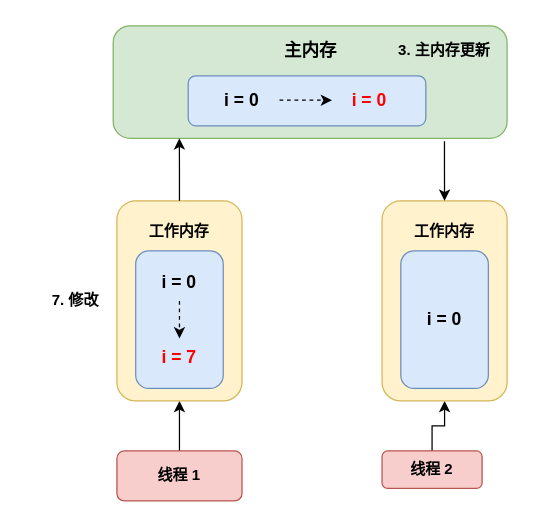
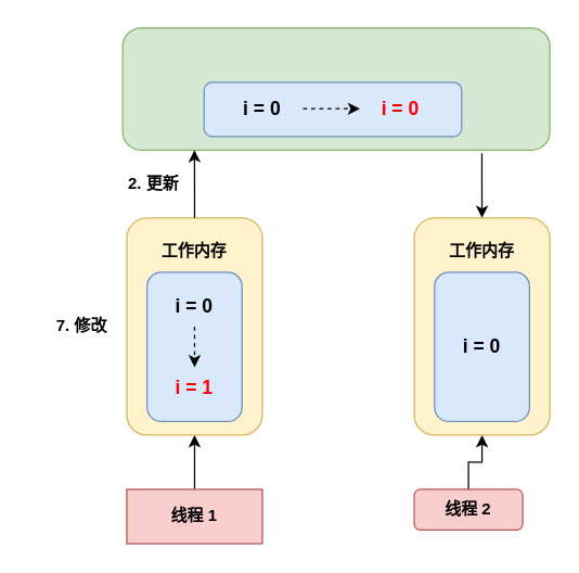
  <mxCell id="0" />
  <mxCell id="1" parent="0" />
  <mxCell id="2" style="edgeStyle=orthogonalEdgeStyle;rounded=0;orthogonalLoop=1;jettySize=auto;html=1;exitX=0.5;exitY=0;exitDx=0;exitDy=0;entryX=0.5;entryY=1;entryDx=0;entryDy=0;" parent="1" source="3" target="4" edge="1"><mxGeometry relative="1" as="geometry" /></mxCell>
- <mxCell id="3" value="线程 1" style="rounded=1;whiteSpace=wrap;html=1;fontStyle=1;fillColor=#f8cecc;strokeColor=#b85450;container=0;" parent="1" vertex="1"><mxGeometry x="93" y="360" width="100" height="40" as="geometry" /></mxCell>
+ <mxCell id="3" value="线程 1" style="whiteSpace=wrap;html=1;fontStyle=1;fillColor=#f8cecc;strokeColor=#b85450;container=0;rounded=0;" parent="1" vertex="1"><mxGeometry x="93" y="360" width="100" height="40" as="geometry" /></mxCell>
  <mxCell id="4" value="" style="rounded=1;whiteSpace=wrap;html=1;fillColor=#fff2cc;strokeColor=#d6b656;container=0;" parent="1" vertex="1"><mxGeometry x="93" y="160" width="100" height="160" as="geometry" /></mxCell>
  <mxCell id="5" value="工作内存" style="text;html=1;strokeColor=none;fillColor=none;align=center;verticalAlign=middle;whiteSpace=wrap;rounded=0;fontStyle=1;container=0;" parent="1" vertex="1"><mxGeometry x="113" y="170" width="60" height="30" as="geometry" /></mxCell>
  <mxCell id="6" value="" style="rounded=1;whiteSpace=wrap;html=1;fillColor=#dae8fc;strokeColor=#6c8ebf;fontStyle=1;fontSize=14;" parent="1" vertex="1"><mxGeometry x="108" y="200" width="70" height="110" as="geometry" /></mxCell>
  <mxCell id="7" style="edgeStyle=orthogonalEdgeStyle;rounded=0;orthogonalLoop=1;jettySize=auto;html=1;exitX=0.5;exitY=1;exitDx=0;exitDy=0;entryX=0.5;entryY=0;entryDx=0;entryDy=0;dashed=1;" parent="1" source="8" target="9" edge="1"><mxGeometry relative="1" as="geometry" /></mxCell>
  <mxCell id="8" value="i = 0" style="text;html=1;strokeColor=none;fillColor=none;align=center;verticalAlign=middle;whiteSpace=wrap;rounded=0;fontStyle=1;fontSize=14;" parent="1" vertex="1"><mxGeometry x="113" y="210" width="60" height="30" as="geometry" /></mxCell>
- <mxCell id="9" value="i = 7" style="text;html=1;strokeColor=none;fillColor=none;align=center;verticalAlign=middle;whiteSpace=wrap;rounded=0;fontStyle=1;fontSize=14;fontColor=#FF0000;" parent="1" vertex="1"><mxGeometry x="113" y="270" width="60" height="30" as="geometry" /></mxCell>
+ <mxCell id="9" value="i = 1" style="text;html=1;strokeColor=none;fillColor=none;align=center;verticalAlign=middle;whiteSpace=wrap;rounded=0;fontStyle=1;fontSize=14;fontColor=#FF0000;" parent="1" vertex="1"><mxGeometry x="113" y="270" width="60" height="30" as="geometry" /></mxCell>
  <mxCell id="10" value="" style="rounded=1;whiteSpace=wrap;html=1;fillColor=#d5e8d4;strokeColor=#82b366;" parent="1" vertex="1"><mxGeometry x="90" y="20" width="315" height="90" as="geometry" /></mxCell>
  <mxCell id="11" style="edgeStyle=orthogonalEdgeStyle;rounded=0;orthogonalLoop=1;jettySize=auto;html=1;exitX=0.5;exitY=0;exitDx=0;exitDy=0;entryX=0.168;entryY=1;entryDx=0;entryDy=0;entryPerimeter=0;" parent="1" source="4" target="10" edge="1"><mxGeometry relative="1" as="geometry" /></mxCell>
  <mxCell id="12" style="edgeStyle=orthogonalEdgeStyle;rounded=0;orthogonalLoop=1;jettySize=auto;html=1;exitX=0.5;exitY=0;exitDx=0;exitDy=0;entryX=0.5;entryY=1;entryDx=0;entryDy=0;" parent="1" source="13" target="14" edge="1"><mxGeometry relative="1" as="geometry" /></mxCell>
  <mxCell id="13" value="线程 2" style="rounded=1;whiteSpace=wrap;html=1;fontStyle=1;fillColor=#f8cecc;strokeColor=#b85450;container=0;" parent="1" vertex="1"><mxGeometry x="305" y="360" width="80" height="30" as="geometry" /></mxCell>
  <mxCell id="14" value="" style="rounded=1;whiteSpace=wrap;html=1;fillColor=#fff2cc;strokeColor=#d6b656;container=0;" parent="1" vertex="1"><mxGeometry x="305" y="160" width="100" height="160" as="geometry" /></mxCell>
  <mxCell id="15" value="工作内存" style="text;html=1;strokeColor=none;fillColor=none;align=center;verticalAlign=middle;whiteSpace=wrap;rounded=0;fontStyle=1;container=0;" parent="1" vertex="1"><mxGeometry x="325" y="170" width="60" height="30" as="geometry" /></mxCell>
  <mxCell id="16" value="" style="rounded=1;whiteSpace=wrap;html=1;fillColor=#dae8fc;strokeColor=#6c8ebf;fontStyle=1;fontSize=14;" parent="1" vertex="1"><mxGeometry x="320" y="200" width="70" height="110" as="geometry" /></mxCell>
  <mxCell id="17" value="i = 0" style="text;html=1;strokeColor=none;fillColor=none;align=center;verticalAlign=middle;whiteSpace=wrap;rounded=0;fontStyle=1;fontSize=14;" parent="1" vertex="1"><mxGeometry x="325" y="240" width="60" height="30" as="geometry" /></mxCell>
- <mxCell id="18" value="主内存" style="text;html=1;strokeColor=none;fillColor=none;align=center;verticalAlign=middle;whiteSpace=wrap;rounded=0;fontStyle=1;fontSize=14;" parent="1" vertex="1"><mxGeometry x="217.5" y="25" width="60" height="30" as="geometry" /></mxCell>
  <mxCell id="19" value="" style="rounded=1;whiteSpace=wrap;html=1;fillColor=#dae8fc;strokeColor=#6c8ebf;" parent="1" vertex="1"><mxGeometry x="150" y="60" width="190" height="40" as="geometry" /></mxCell>
  <mxCell id="20" style="edgeStyle=orthogonalEdgeStyle;rounded=0;orthogonalLoop=1;jettySize=auto;html=1;exitX=1;exitY=0.5;exitDx=0;exitDy=0;entryX=0;entryY=0.5;entryDx=0;entryDy=0;dashed=1;" parent="1" source="21" target="26" edge="1"><mxGeometry relative="1" as="geometry" /></mxCell>
  <mxCell id="21" value="i = 0" style="text;html=1;strokeColor=none;fillColor=none;align=center;verticalAlign=middle;whiteSpace=wrap;rounded=0;fontStyle=1;fontSize=14;" parent="1" vertex="1"><mxGeometry x="163" y="64.5" width="60" height="30" as="geometry" /></mxCell>
+ <mxCell id="22" value="2. 更新" style="text;html=1;strokeColor=none;fillColor=none;align=center;verticalAlign=middle;whiteSpace=wrap;rounded=0;fontStyle=1;fontSize=12;" parent="1" vertex="1"><mxGeometry x="63" y="120" width="100" height="30" as="geometry" /></mxCell>
  <mxCell id="23" style="edgeStyle=orthogonalEdgeStyle;rounded=0;orthogonalLoop=1;jettySize=auto;html=1;exitX=0.5;exitY=1;exitDx=0;exitDy=0;" parent="1" source="21" target="21" edge="1"><mxGeometry relative="1" as="geometry" /></mxCell>
  <mxCell id="24" value="7. 修改" style="text;html=1;strokeColor=none;fillColor=none;align=center;verticalAlign=middle;whiteSpace=wrap;rounded=0;fontStyle=1;fontSize=12;" parent="1" vertex="1"><mxGeometry x="20" y="225" width="80" height="30" as="geometry" /></mxCell>
- <mxCell id="25" value="3. 主内存更新" style="text;html=1;strokeColor=none;fillColor=none;align=center;verticalAlign=middle;whiteSpace=wrap;rounded=0;fontStyle=1;fontSize=12;" parent="1" vertex="1"><mxGeometry x="305" y="25" width="100" height="30" as="geometry" /></mxCell>
  <mxCell id="26" value="i = 0" style="text;html=1;strokeColor=none;fillColor=none;align=center;verticalAlign=middle;whiteSpace=wrap;rounded=0;fontStyle=1;fontSize=14;fontColor=#FF0000;" parent="1" vertex="1"><mxGeometry x="265" y="64.5" width="60" height="30" as="geometry" /></mxCell>
  <mxCell id="27" style="edgeStyle=orthogonalEdgeStyle;rounded=0;orthogonalLoop=1;jettySize=auto;html=1;exitX=0.841;exitY=1.027;exitDx=0;exitDy=0;entryX=0.5;entryY=0;entryDx=0;entryDy=0;exitPerimeter=0;" edge="1" parent="1" source="10" target="14"><mxGeometry relative="1" as="geometry" /></mxCell>
